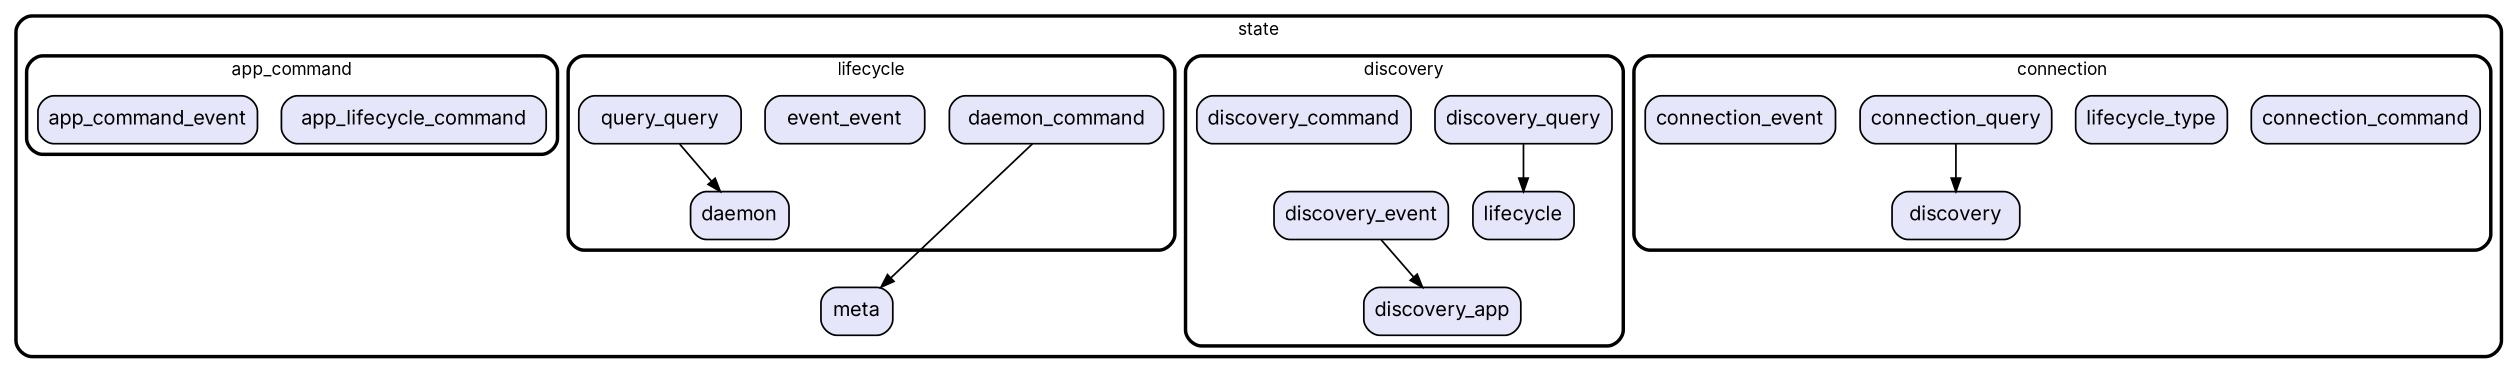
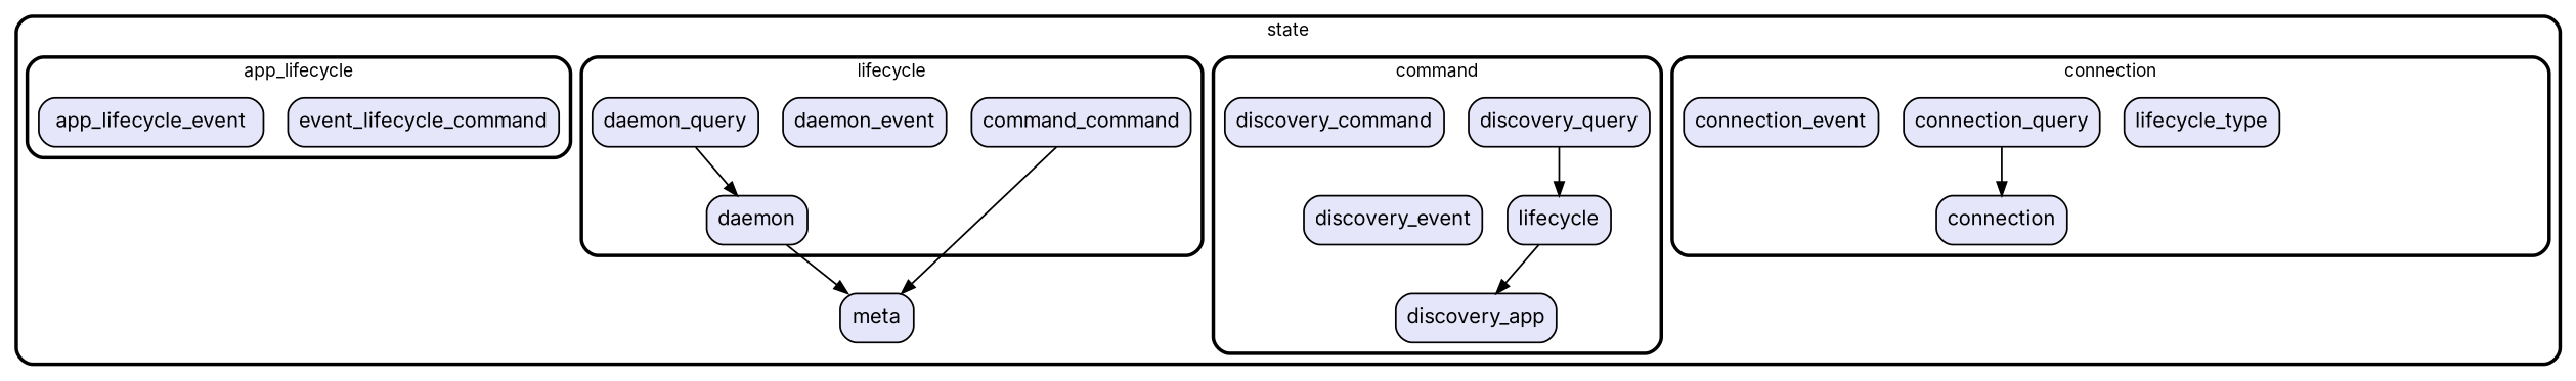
  digraph {
    fontname=Inter
    fontsize=13
    penwidth=2.6
    style=rounded
    node [fillcolor=Lavender fontname=Inter fontsize=15 penwidth=1.3 shape=rect style="filled,rounded"]
    edge [fontname=Inter penwidth=1.3]
-   n1 [label=connection_command]
    n2 [label=lifecycle_type]
-   n3 [label=discovery]
+   n3 [label=connection]
    n4 [label=connection_query]
    n5 [label=connection_event]
    n6 [label=discovery_app]
    n7 [label=discovery_query]
    n8 [label=discovery_event]
    n9 [label=discovery_command]
    n10 [label=lifecycle]
    n11 [label=daemon]
-   n12 [label=query_query]
-   n13 [label=event_event]
-   n14 [label=daemon_command]
-   n15 [label=app_lifecycle_command]
-   n16 [label=app_command_event]
+   n12 [label=daemon_query]
+   n13 [label=daemon_event]
+   n14 [label=command_command]
+   n15 [label=event_lifecycle_command]
+   n16 [label=app_lifecycle_event]
    n17 [label=meta]
    subgraph cluster_1 {
      label=state
      n17
      subgraph cluster_2 {
        label=connection
-       n1
        n2
        n3
        n4
        n5
      }
      subgraph cluster_3 {
-       label=discovery
+       label=command
        n6
        n7
        n8
        n9
        n10
      }
      subgraph cluster_4 {
        label=lifecycle
        n11
        n12
        n13
        n14
      }
      subgraph cluster_5 {
-       label=app_command
+       label=app_lifecycle
        n15
        n16
      }
    }
    n4 -> n3
    n7 -> n10
-   n8 -> n6
+   n10 -> n6
+   n11 -> n17
    n12 -> n11
    n14 -> n17
  }
